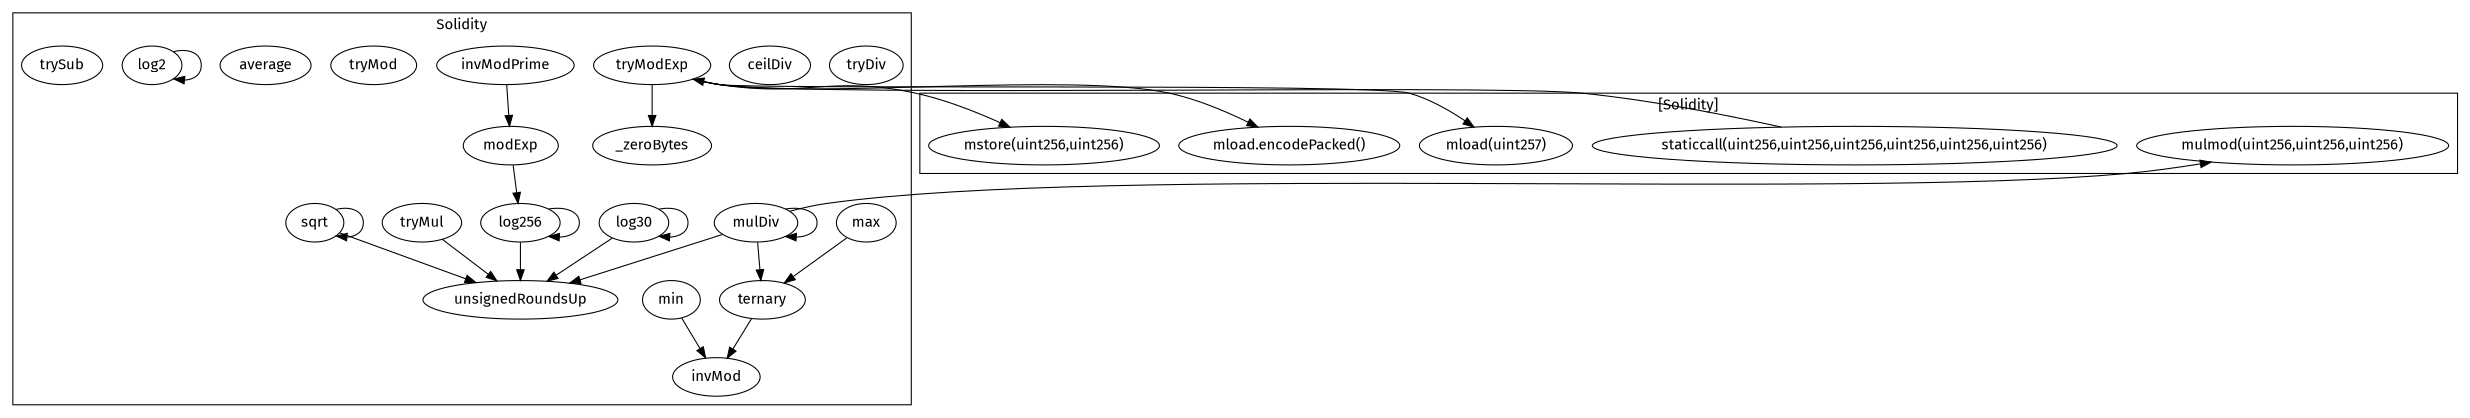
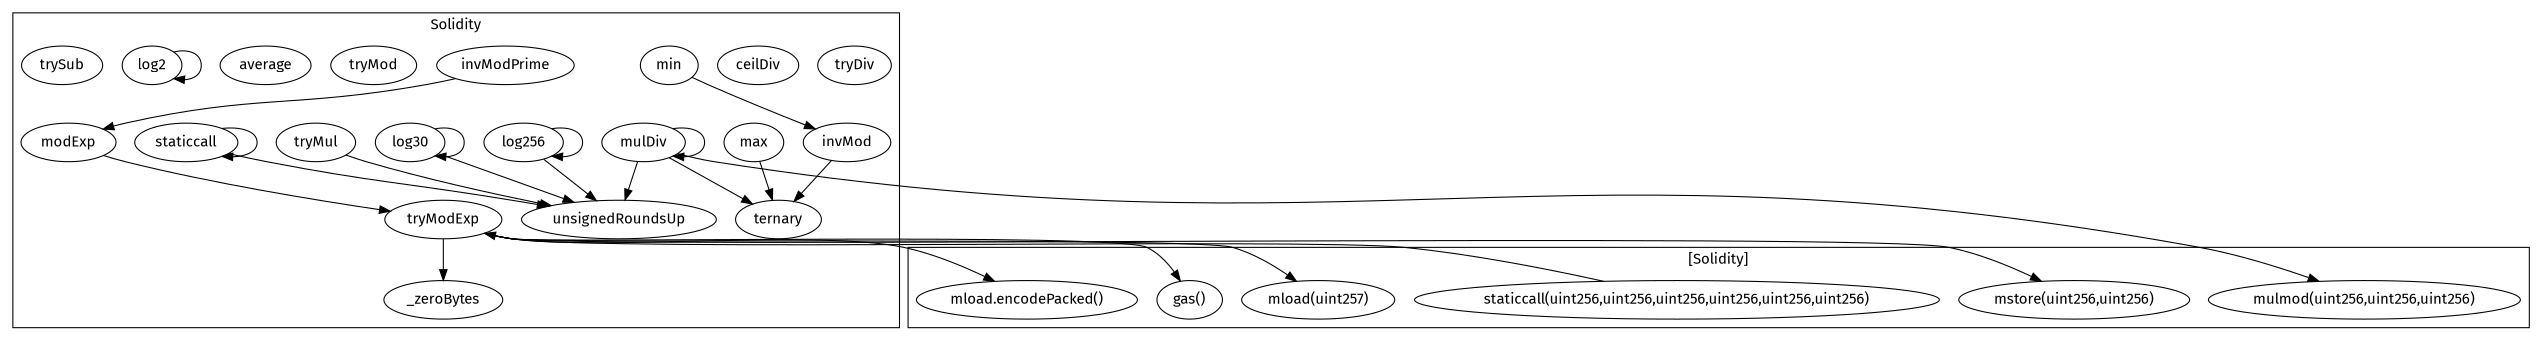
  strict digraph {
    fontname="Fira Sans"
    node [fontname="Fira Sans"]
    edge [fontname="Fira Sans"]
    n1 [label=_zeroBytes]
    n2 [label=tryDiv]
    n3 [label=ternary]
    n4 [label=log256]
    n5 [label=unsignedRoundsUp]
    n6 [label=max]
    n7 [label=ceilDiv]
    n8 [label=modExp]
    n9 [label=tryModExp]
    n10 [label=mulDiv]
    n11 [label=invMod]
    n12 [label=min]
    n13 [label=log30]
    n14 [label=invModPrime]
    n15 [label=tryMod]
    n16 [label=average]
    n17 [label=log2]
    n18 [label=tryMul]
    n19 [label=trySub]
-   n20 [label=sqrt]
+   n20 [label=staticcall]
    "mulmod(uint256,uint256,uint256)"
    "staticcall(uint256,uint256,uint256,uint256,uint256,uint256)"
    n23 [label="mload(uint257)"]
+   "gas()"
    n25 [label="mload.encodePacked()"]
    "mstore(uint256,uint256)"
    subgraph cluster_1 {
      label=Solidity
      n1
      n2
      n3
      n4
      n5
      n6
      n7
      n8
      n9
      n10
      n11
      n12
      n13
      n14
      n15
      n16
      n17
      n18
      n19
      n20
    }
    subgraph cluster_2 {
      label="[Solidity]"
      "mulmod(uint256,uint256,uint256)"
      "staticcall(uint256,uint256,uint256,uint256,uint256,uint256)"
      n23
+     "gas()"
      n25
      "mstore(uint256,uint256)"
    }
    n4 -> n4
    n4 -> n5
    n6 -> n3
-   n8 -> n4
+   n8 -> n9
    n9 -> n1
    n9 -> n23
+   n9 -> "gas()"
    n9 -> n25
    n9 -> "mstore(uint256,uint256)"
    n10 -> n3
    n10 -> n5
    n10 -> n10
    n10 -> "mulmod(uint256,uint256,uint256)"
-   n3 -> n11
+   n11 -> n3
    n12 -> n11
    n13 -> n5
    n13 -> n13
    n14 -> n8
    n17 -> n17
    n18 -> n5
    n20 -> n5
    n20 -> n20
    "staticcall(uint256,uint256,uint256,uint256,uint256,uint256)" -> n9
  }
